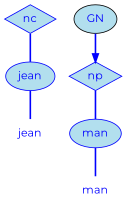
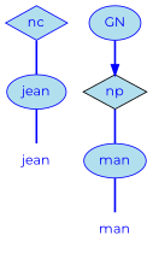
  digraph {
    fontname=Montserrat
    node [fillcolor=lightblue2 fontcolor=blue fontname=Montserrat shape=plaintext color=blue style=filled]
    edge [arrowhead=none color=blue fontcolor=blue fontname=Montserrat minlen=1 style=bold]
    n1 [height=0.50 label=jean width=0.75 color="" style=""]
    n2 [height=0.50 label=jean shape=ellipse width=0.86]
    n3 [height=0.50 label=nc shape=diamond width=0.75]
    n4 [height=0.50 label=man width=0.75 color="" style=""]
    n5 [height=0.50 label=man shape=ellipse width=0.89]
-   n6 [height=0.50 label=np shape=diamond width=0.75]
-   n7 [arrowhead=doubleoctagon color=black height=0.50 label=GN width=0.75 shape=""]
+   n6 [color=black height=0.50 label=np shape=diamond width=0.75]
+   n7 [arrowhead=doubleoctagon height=0.50 label=GN width=0.75 shape=""]
    n2 -> n1
    n3 -> n2
    n5 -> n4
    n6 -> n5
    n7 -> n6 [shape=normal arrowhead=""]
  }
